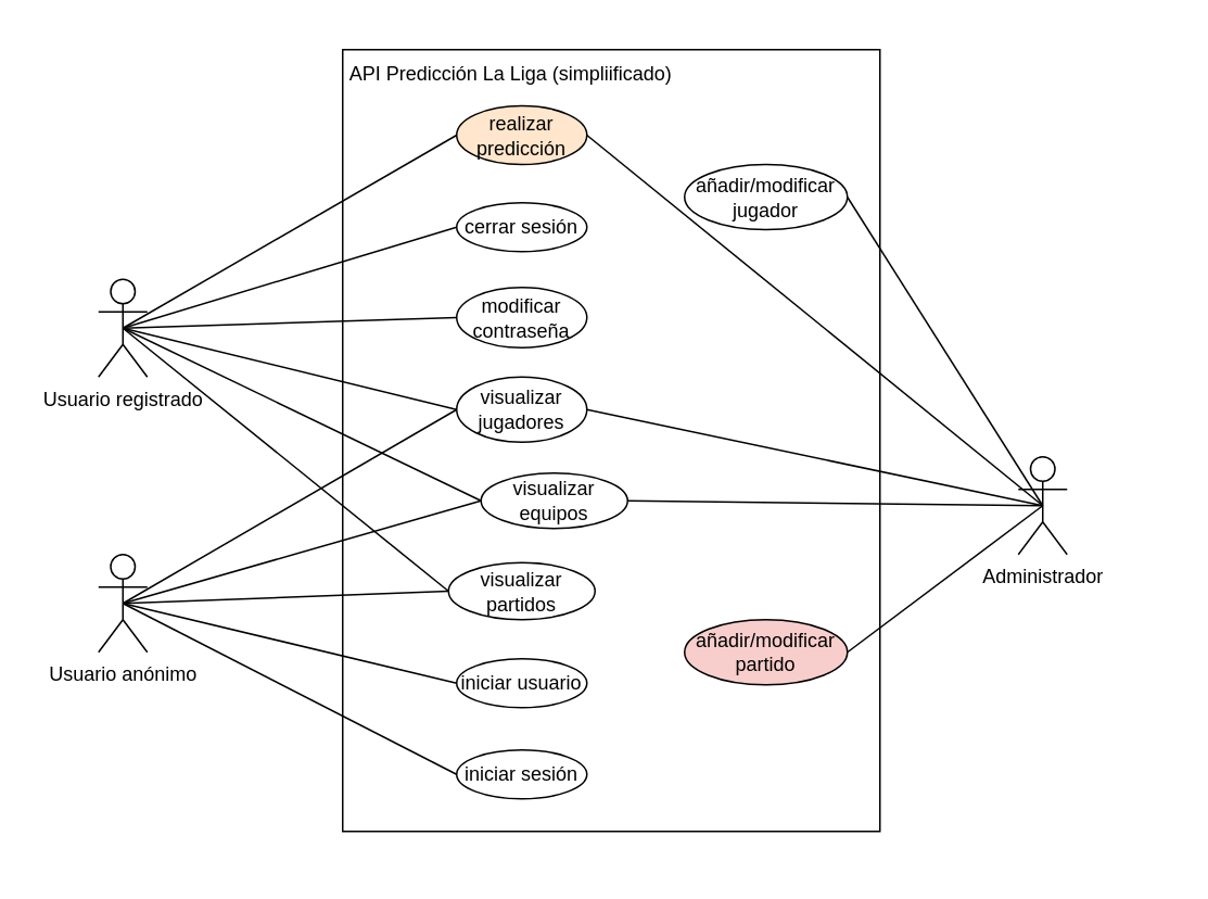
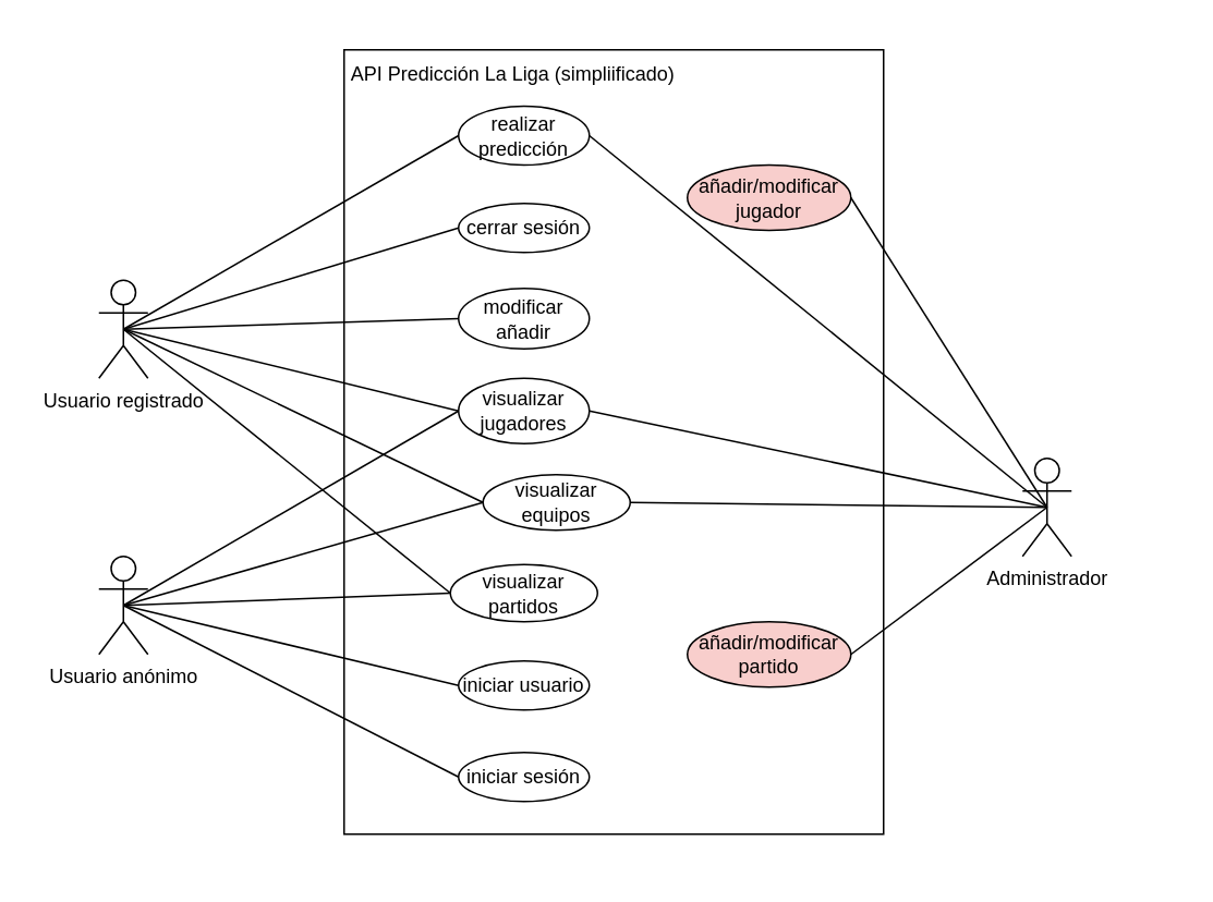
  <mxCell id="0" />
  <mxCell id="1" parent="0" />
  <mxCell id="2" value="" style="rounded=0;whiteSpace=wrap;html=1;dashed=1;strokeColor=#ffffff;" vertex="1" parent="1"><mxGeometry x="20" y="20" width="700" height="510" as="geometry" /></mxCell>
  <mxCell id="3" value="&lt;div&gt;Usuario registrado&lt;/div&gt;" style="shape=umlActor;verticalLabelPosition=bottom;verticalAlign=top;html=1;outlineConnect=0;" parent="1" vertex="1"><mxGeometry x="60" y="171" width="30" height="60" as="geometry" /></mxCell>
  <mxCell id="4" value="&lt;div&gt;Usuario anónimo&lt;/div&gt;" style="shape=umlActor;verticalLabelPosition=bottom;verticalAlign=top;html=1;outlineConnect=0;" parent="1" vertex="1"><mxGeometry x="60" y="340" width="30" height="60" as="geometry" /></mxCell>
  <mxCell id="5" value="&lt;div&gt;Administrador&lt;/div&gt;" style="shape=umlActor;verticalLabelPosition=bottom;verticalAlign=top;html=1;outlineConnect=0;" parent="1" vertex="1"><mxGeometry x="625" y="280" width="30" height="60" as="geometry" /></mxCell>
  <mxCell id="6" value="" style="rounded=0;whiteSpace=wrap;html=1;fillColor=none;" parent="1" vertex="1"><mxGeometry x="210" y="30" width="330" height="480" as="geometry" /></mxCell>
  <mxCell id="7" value="cerrar sesión" style="ellipse;whiteSpace=wrap;html=1;" parent="1" vertex="1"><mxGeometry x="280" y="124" width="80" height="30" as="geometry" /></mxCell>
  <mxCell id="8" value="" style="endArrow=none;html=1;rounded=0;exitX=0.5;exitY=0.5;exitDx=0;exitDy=0;exitPerimeter=0;entryX=0;entryY=0.5;entryDx=0;entryDy=0;" parent="1" source="3" target="7" edge="1"><mxGeometry width="50" height="50" relative="1" as="geometry"><mxPoint x="135" y="170" as="sourcePoint" /><mxPoint x="290" y="115" as="targetPoint" /></mxGeometry></mxCell>
  <mxCell id="9" value="iniciar usuario" style="ellipse;whiteSpace=wrap;html=1;" parent="1" vertex="1"><mxGeometry x="280" y="404" width="80" height="30" as="geometry" /></mxCell>
  <mxCell id="10" value="" style="endArrow=none;html=1;rounded=0;exitX=0.5;exitY=0.5;exitDx=0;exitDy=0;exitPerimeter=0;entryX=0;entryY=0.5;entryDx=0;entryDy=0;" parent="1" source="4" target="9" edge="1"><mxGeometry width="50" height="50" relative="1" as="geometry"><mxPoint x="170" y="480" as="sourcePoint" /><mxPoint x="285" y="425" as="targetPoint" /></mxGeometry></mxCell>
  <mxCell id="11" value="visualizar jugadores" style="ellipse;whiteSpace=wrap;html=1;" parent="1" vertex="1"><mxGeometry x="280" y="231" width="80" height="40" as="geometry" /></mxCell>
  <mxCell id="12" value="" style="endArrow=none;html=1;rounded=0;exitX=0.5;exitY=0.5;exitDx=0;exitDy=0;exitPerimeter=0;entryX=0;entryY=0.5;entryDx=0;entryDy=0;" parent="1" source="4" target="11" edge="1"><mxGeometry width="50" height="50" relative="1" as="geometry"><mxPoint x="185" y="380" as="sourcePoint" /><mxPoint x="290" y="305" as="targetPoint" /></mxGeometry></mxCell>
  <mxCell id="13" value="" style="endArrow=none;html=1;rounded=0;exitX=0.5;exitY=0.5;exitDx=0;exitDy=0;exitPerimeter=0;entryX=0;entryY=0.5;entryDx=0;entryDy=0;" parent="1" source="3" target="11" edge="1"><mxGeometry width="50" height="50" relative="1" as="geometry"><mxPoint x="195" y="380" as="sourcePoint" /><mxPoint x="300" y="305" as="targetPoint" /></mxGeometry></mxCell>
  <mxCell id="14" value="visualizar equipos" style="ellipse;whiteSpace=wrap;html=1;" parent="1" vertex="1"><mxGeometry x="295" y="290" width="90" height="34" as="geometry" /></mxCell>
  <mxCell id="15" value="" style="endArrow=none;html=1;rounded=0;exitX=0.5;exitY=0.5;exitDx=0;exitDy=0;exitPerimeter=0;entryX=0;entryY=0.5;entryDx=0;entryDy=0;" parent="1" source="4" target="14" edge="1"><mxGeometry width="50" height="50" relative="1" as="geometry"><mxPoint x="175" y="410" as="sourcePoint" /><mxPoint x="290" y="345" as="targetPoint" /></mxGeometry></mxCell>
  <mxCell id="16" value="" style="endArrow=none;html=1;rounded=0;exitX=0.5;exitY=0.5;exitDx=0;exitDy=0;exitPerimeter=0;entryX=0;entryY=0.5;entryDx=0;entryDy=0;" parent="1" source="3" target="14" edge="1"><mxGeometry width="50" height="50" relative="1" as="geometry"><mxPoint x="175" y="240" as="sourcePoint" /><mxPoint x="300" y="345" as="targetPoint" /></mxGeometry></mxCell>
  <mxCell id="17" value="añadir/modificar partido" style="ellipse;whiteSpace=wrap;html=1;flipV=0;fillColor=#f8cecc;" parent="1" vertex="1"><mxGeometry x="420" y="380" width="100" height="40" as="geometry" /></mxCell>
  <mxCell id="18" value="" style="endArrow=none;html=1;rounded=0;exitX=0.5;exitY=0.5;exitDx=0;exitDy=0;exitPerimeter=0;entryX=1;entryY=0.5;entryDx=0;entryDy=0;" parent="1" source="5" target="17" edge="1"><mxGeometry width="50" height="50" relative="1" as="geometry"><mxPoint x="640" y="350" as="sourcePoint" /><mxPoint x="450" y="265" as="targetPoint" /></mxGeometry></mxCell>
- <mxCell id="19" value="modificar contraseña" style="ellipse;whiteSpace=wrap;html=1;" parent="1" vertex="1"><mxGeometry x="280" y="176" width="80" height="37" as="geometry" /></mxCell>
+ <mxCell id="19" value="modificar añadir" style="ellipse;whiteSpace=wrap;html=1;" parent="1" vertex="1"><mxGeometry x="280" y="176" width="80" height="37" as="geometry" /></mxCell>
  <mxCell id="20" value="" style="endArrow=none;html=1;rounded=0;exitX=0.5;exitY=0.5;exitDx=0;exitDy=0;exitPerimeter=0;entryX=0;entryY=0.5;entryDx=0;entryDy=0;" parent="1" source="3" target="19" edge="1"><mxGeometry width="50" height="50" relative="1" as="geometry"><mxPoint x="185" y="240" as="sourcePoint" /><mxPoint x="300" y="225" as="targetPoint" /></mxGeometry></mxCell>
  <mxCell id="21" value="visualizar partidos" style="ellipse;whiteSpace=wrap;html=1;" parent="1" vertex="1"><mxGeometry x="275" y="345" width="90" height="35" as="geometry" /></mxCell>
  <mxCell id="22" value="" style="endArrow=none;html=1;rounded=0;exitX=0.5;exitY=0.5;exitDx=0;exitDy=0;exitPerimeter=0;entryX=0;entryY=0.5;entryDx=0;entryDy=0;" parent="1" source="4" target="21" edge="1"><mxGeometry width="50" height="50" relative="1" as="geometry"><mxPoint x="175" y="410" as="sourcePoint" /><mxPoint x="290" y="385" as="targetPoint" /></mxGeometry></mxCell>
  <mxCell id="23" value="" style="endArrow=none;html=1;rounded=0;exitX=0.5;exitY=0.5;exitDx=0;exitDy=0;exitPerimeter=0;entryX=0;entryY=0.5;entryDx=0;entryDy=0;" parent="1" source="3" target="21" edge="1"><mxGeometry width="50" height="50" relative="1" as="geometry"><mxPoint x="175" y="240" as="sourcePoint" /><mxPoint x="300" y="385" as="targetPoint" /></mxGeometry></mxCell>
- <mxCell id="24" value="añadir/modificar jugador" style="ellipse;whiteSpace=wrap;html=1;flipV=0;" parent="1" vertex="1"><mxGeometry x="420" y="100.5" width="100" height="40" as="geometry" /></mxCell>
+ <mxCell id="24" value="añadir/modificar jugador" style="ellipse;whiteSpace=wrap;html=1;flipV=0;fillColor=#f8cecc;" parent="1" vertex="1"><mxGeometry x="420" y="100.5" width="100" height="40" as="geometry" /></mxCell>
  <mxCell id="25" value="" style="endArrow=none;html=1;rounded=0;exitX=0.5;exitY=0.5;exitDx=0;exitDy=0;exitPerimeter=0;entryX=1;entryY=0.5;entryDx=0;entryDy=0;" parent="1" source="5" target="24" edge="1"><mxGeometry width="50" height="50" relative="1" as="geometry"><mxPoint x="640" y="200" as="sourcePoint" /><mxPoint x="450" y="155" as="targetPoint" /></mxGeometry></mxCell>
- <mxCell id="26" value="realizar predicción" style="ellipse;whiteSpace=wrap;html=1;fillColor=#ffe6cc;" parent="1" vertex="1"><mxGeometry x="280" y="64.5" width="80" height="36" as="geometry" /></mxCell>
+ <mxCell id="26" value="realizar predicción" style="ellipse;whiteSpace=wrap;html=1;" parent="1" vertex="1"><mxGeometry x="280" y="64.5" width="80" height="36" as="geometry" /></mxCell>
  <mxCell id="27" value="" style="endArrow=none;html=1;rounded=0;entryX=0;entryY=0.5;entryDx=0;entryDy=0;exitX=0.5;exitY=0.5;exitDx=0;exitDy=0;exitPerimeter=0;" parent="1" source="3" target="26" edge="1"><mxGeometry width="50" height="50" relative="1" as="geometry"><mxPoint x="170" y="200" as="sourcePoint" /><mxPoint x="290" y="105" as="targetPoint" /></mxGeometry></mxCell>
  <mxCell id="28" value="" style="endArrow=none;html=1;rounded=0;entryX=1;entryY=0.5;entryDx=0;entryDy=0;exitX=0.5;exitY=0.5;exitDx=0;exitDy=0;exitPerimeter=0;" parent="1" source="5" target="26" edge="1"><mxGeometry width="50" height="50" relative="1" as="geometry"><mxPoint x="530" y="170" as="sourcePoint" /><mxPoint x="300" y="115" as="targetPoint" /></mxGeometry></mxCell>
  <mxCell id="29" value="iniciar sesión" style="ellipse;whiteSpace=wrap;html=1;" parent="1" vertex="1"><mxGeometry x="280" y="460" width="80" height="30" as="geometry" /></mxCell>
  <mxCell id="30" value="" style="endArrow=none;html=1;rounded=0;entryX=0;entryY=0.5;entryDx=0;entryDy=0;exitX=0.5;exitY=0.5;exitDx=0;exitDy=0;exitPerimeter=0;" parent="1" source="4" target="29" edge="1"><mxGeometry width="50" height="50" relative="1" as="geometry"><mxPoint x="140" y="370" as="sourcePoint" /><mxPoint x="280" y="480" as="targetPoint" /></mxGeometry></mxCell>
  <mxCell id="31" value="" style="endArrow=none;html=1;rounded=0;entryX=1;entryY=0.5;entryDx=0;entryDy=0;" parent="1" target="11" edge="1"><mxGeometry width="50" height="50" relative="1" as="geometry"><mxPoint x="640" y="310" as="sourcePoint" /><mxPoint x="370" y="288" as="targetPoint" /></mxGeometry></mxCell>
  <mxCell id="32" value="" style="endArrow=none;html=1;rounded=0;entryX=1;entryY=0.5;entryDx=0;entryDy=0;" parent="1" target="14" edge="1"><mxGeometry width="50" height="50" relative="1" as="geometry"><mxPoint x="640" y="310" as="sourcePoint" /><mxPoint x="380" y="298" as="targetPoint" /></mxGeometry></mxCell>
  <mxCell id="33" value="API Predicción La Liga (simpliificado)" style="text;html=1;align=center;verticalAlign=middle;resizable=0;points=[];autosize=1;strokeColor=none;fillColor=none;" vertex="1" parent="1"><mxGeometry x="202.5" y="30" width="220" height="30" as="geometry" /></mxCell>
